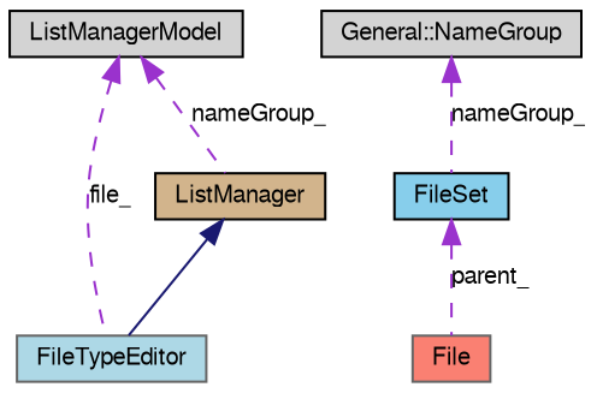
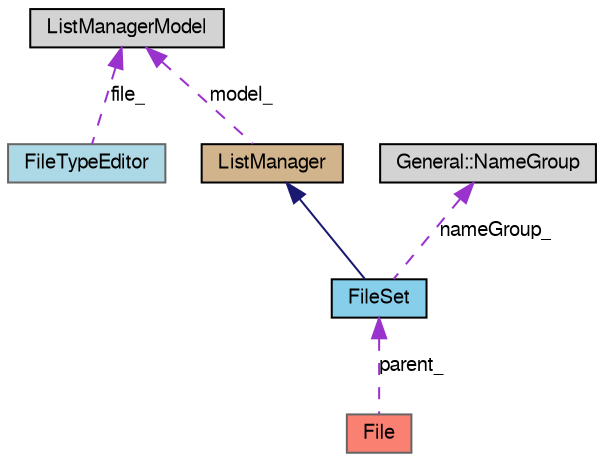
  digraph {
    node [color=black fillcolor=lightgrey fontname=FreeSans fontsize=10 shape=record style=filled]
    edge [color=darkorchid3 dir=back fontname=FreeSans fontsize=10 labelfontname=FreeSans labelfontsize=10 style=dashed]
    n1 [color=gray40 fillcolor=lightblue fontcolor=black height=0.2 label=FileTypeEditor width=0.4]
    n2 [fillcolor=tan height=0.2 label=ListManager width=0.4]
    n3 [height=0.2 label=ListManagerModel width=0.4]
    n4 [color=gray40 fillcolor=salmon height=0.2 label=File width=0.4]
    n5 [fillcolor=skyblue height=0.2 label=FileSet width=0.4]
    n6 [height=0.2 label="General::NameGroup" width=0.4]
-   n2 -> n1 [color=midnightblue style=solid]
+   n2 -> n5 [color=midnightblue style=solid]
    n3 -> n1 [label=file_]
-   n3 -> n2 [label=nameGroup_]
+   n3 -> n2 [label=model_]
    n5 -> n4 [label=parent_]
    n6 -> n5 [label=nameGroup_]
  }
